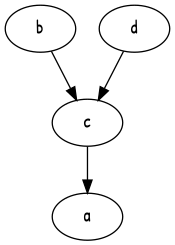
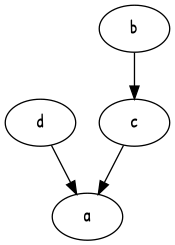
  digraph {
    fontname="Patrick Hand"
    node [alive=n fontname="Patrick Hand" type=P]
    edge [fontname="Patrick Hand"]
    c [type=B]
    b
    a
    d [type=C]
    c -> a
    b -> c
-   d -> c
+   d -> a
  }
